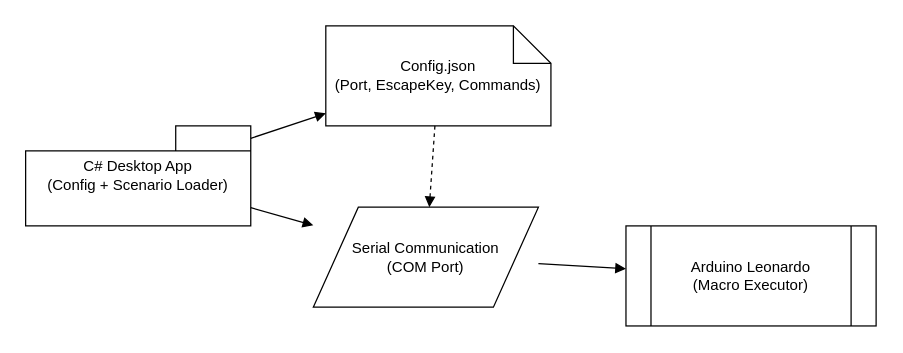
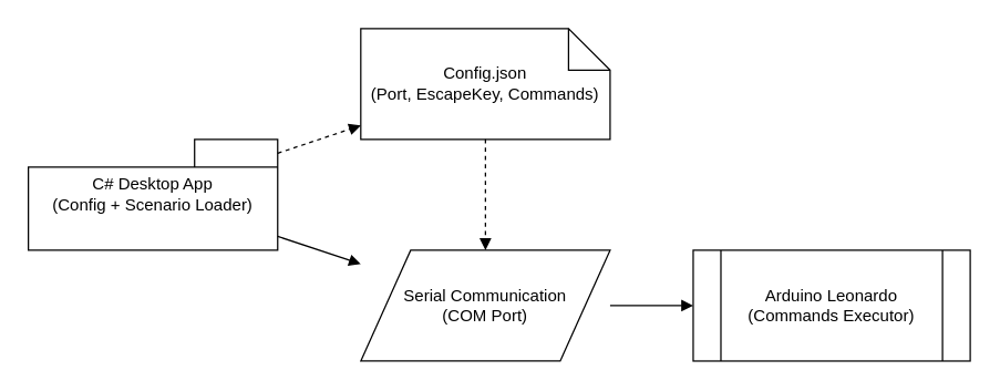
  <mxCell id="0" />
  <mxCell id="1" parent="0" />
  <mxCell id="2" value="C# Desktop App&#10;(Config + Scenario Loader)" style="shape=folder;whiteSpace=wrap;html=1;" parent="1" vertex="1"><mxGeometry x="20" y="100" width="180" height="80" as="geometry" /></mxCell>
  <mxCell id="3" value="Config.json&#10;(Port, EscapeKey, Commands)" style="shape=note;whiteSpace=wrap;html=1;" parent="1" vertex="1"><mxGeometry x="260" y="20" width="180" height="80" as="geometry" /></mxCell>
- <mxCell id="4" value="Serial Communication&#10;(COM Port)" style="shape=parallelogram;whiteSpace=wrap;html=1;" parent="1" vertex="1"><mxGeometry x="250" y="165" width="180" height="80" as="geometry" /></mxCell>
- <mxCell id="5" value="Arduino Leonardo&#10;(Macro Executor)" style="shape=process;whiteSpace=wrap;html=1;" parent="1" vertex="1"><mxGeometry x="500" y="180" width="200" height="80" as="geometry" /></mxCell>
- <mxCell id="6" style="endArrow=block;html=1;" parent="1" source="2" target="3" edge="1"><mxGeometry relative="1" as="geometry" /></mxCell>
+ <mxCell id="4" value="Serial Communication&#10;(COM Port)" style="shape=parallelogram;whiteSpace=wrap;html=1;" parent="1" vertex="1"><mxGeometry x="260" y="180" width="180" height="80" as="geometry" /></mxCell>
+ <mxCell id="5" value="Arduino Leonardo&#10;(Commands Executor)" style="shape=process;whiteSpace=wrap;html=1;" parent="1" vertex="1"><mxGeometry x="500" y="180" width="200" height="80" as="geometry" /></mxCell>
+ <mxCell id="6" style="endArrow=block;html=1;dashed=1;" parent="1" source="2" target="3" edge="1"><mxGeometry relative="1" as="geometry" /></mxCell>
  <mxCell id="7" style="endArrow=block;html=1;" parent="1" source="2" target="4" edge="1"><mxGeometry relative="1" as="geometry" /></mxCell>
  <mxCell id="8" style="endArrow=block;html=1;dashed=1;" parent="1" source="3" target="4" edge="1"><mxGeometry relative="1" as="geometry" /></mxCell>
  <mxCell id="9" style="endArrow=block;html=1;" parent="1" source="4" target="5" edge="1"><mxGeometry relative="1" as="geometry" /></mxCell>
